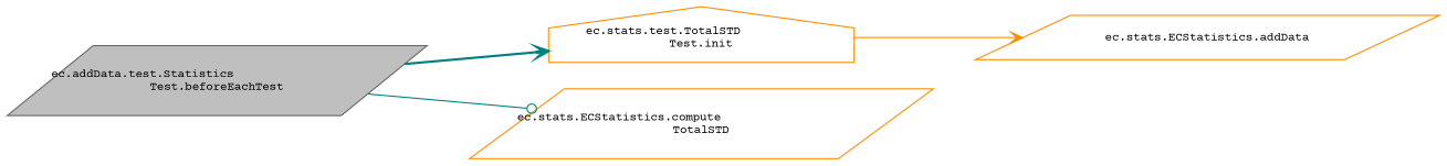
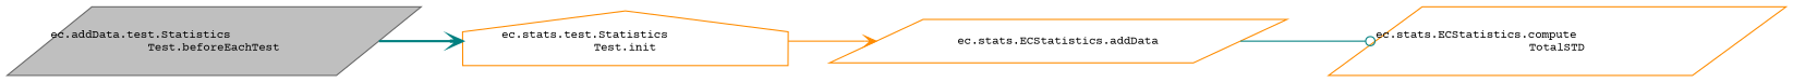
  digraph {
    fontname="Courier Prime"
    rankdir=LR
    node [color=darkorange fillcolor=white fontname="Courier Prime" fontsize=10 shape=parallelogram style=filled]
    edge [arrowhead=vee color=teal fontname="Courier Prime" fontsize=10 labelfontname=Helvetica labelfontsize=10 style=solid]
    n1 [color=gray40 fillcolor=grey75 fontcolor=black height=0.2 label="ec.addData.test.Statistics\lTest.beforeEachTest" width=0.4]
-   n2 [height=0.2 label="ec.stats.test.TotalSTD\lTest.init" shape=house width=0.4]
+   n2 [height=0.2 label="ec.stats.test.Statistics\lTest.init" shape=house width=0.4]
    n3 [height=0.2 label="ec.stats.ECStatistics.addData" width=0.4]
    n4 [height=0.2 label="ec.stats.ECStatistics.compute\lTotalSTD" width=0.4]
    n1 -> n2 [style=bold]
    n2 -> n3 [color=darkorange]
-   n1 -> n4 [arrowhead=odot]
+   n3 -> n4 [arrowhead=odot]
  }
